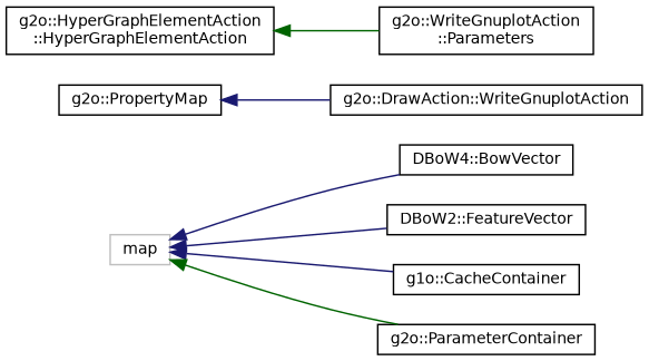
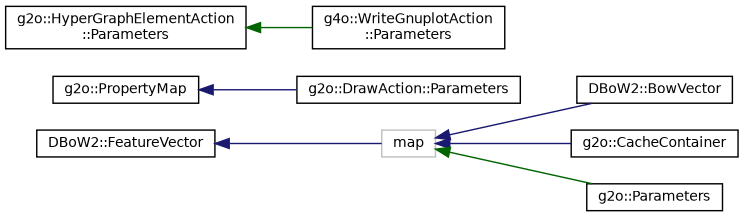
  digraph {
    rankdir=LR
    node [color=black fillcolor=white fontname=Helvetica fontsize=10 shape=record style=filled]
    edge [color=midnightblue dir=back fontname=Helvetica fontsize=10 labelfontname=Helvetica labelfontsize=10 style=solid]
    n1 [color=grey75 height=0.2 label=map width=0.4]
-   n2 [height=0.2 label="DBoW4::BowVector" width=0.4]
+   n2 [height=0.2 label="DBoW2::BowVector" width=0.4]
    n3 [height=0.2 label="DBoW2::FeatureVector" width=0.4]
-   n4 [height=0.2 label="g1o::CacheContainer" width=0.4]
-   n5 [height=0.2 label="g2o::ParameterContainer" width=0.4]
+   n4 [height=0.2 label="g2o::CacheContainer" width=0.4]
+   n5 [height=0.2 label="g2o::Parameters" width=0.4]
    n6 [height=0.2 label="g2o::PropertyMap" width=0.4]
-   n7 [height=0.2 label="g2o::DrawAction::WriteGnuplotAction" width=0.4]
-   n8 [height=0.2 label="g2o::HyperGraphElementAction\l::HyperGraphElementAction" width=0.4]
-   n9 [height=0.2 label="g2o::WriteGnuplotAction\l::Parameters" width=0.4]
+   n7 [height=0.2 label="g2o::DrawAction::Parameters" width=0.4]
+   n8 [height=0.2 label="g2o::HyperGraphElementAction\l::Parameters" width=0.4]
+   n9 [height=0.2 label="g4o::WriteGnuplotAction\l::Parameters" width=0.4]
    n1 -> n2
-   n1 -> n3
+   n3 -> n1
    n1 -> n4
    n1 -> n5 [color=darkgreen]
    n6 -> n7
    n8 -> n9 [color=darkgreen]
  }
